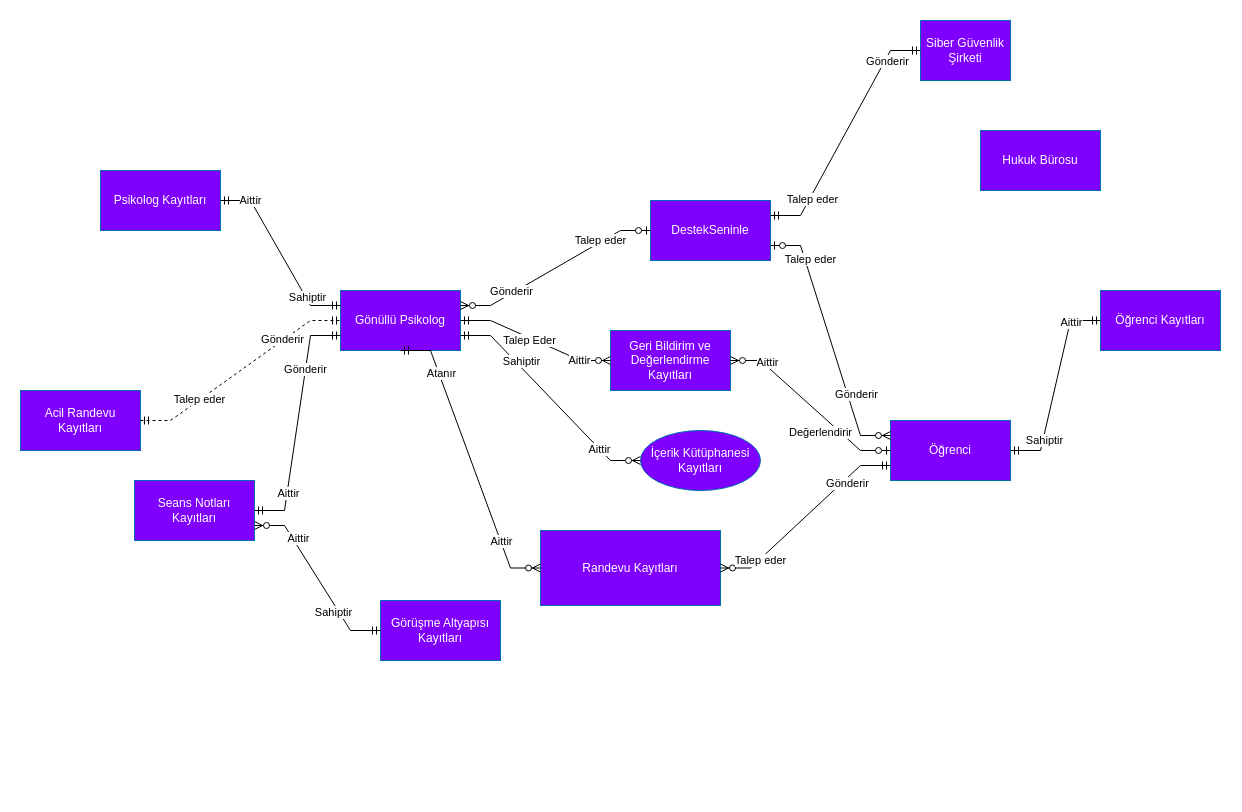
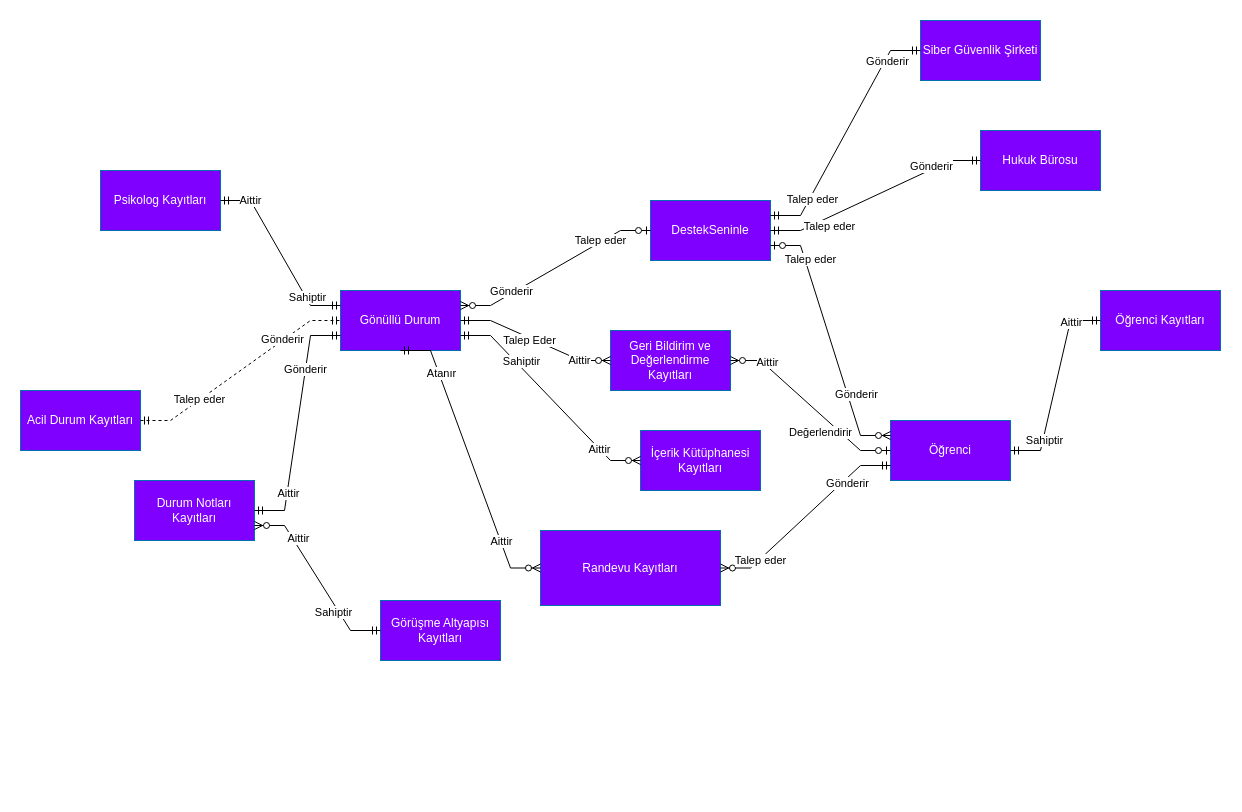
  <mxCell id="0" />
  <mxCell id="1" parent="0" />
- <mxCell id="2" value="Seans Notları Kayıtları" style="rounded=0;whiteSpace=wrap;html=1;fillColor=#7F00FF;fontColor=#ffffff;strokeColor=#006EAF;" vertex="1" parent="1"><mxGeometry x="134" y="480" width="120" height="60" as="geometry" /></mxCell>
+ <mxCell id="2" value="Durum Notları Kayıtları" style="rounded=0;whiteSpace=wrap;html=1;fillColor=#7F00FF;fontColor=#ffffff;strokeColor=#006EAF;" vertex="1" parent="1"><mxGeometry x="134" y="480" width="120" height="60" as="geometry" /></mxCell>
  <mxCell id="3" value="Görüşme Altyapısı Kayıtları" style="rounded=0;whiteSpace=wrap;html=1;fillColor=#7F00FF;fontColor=#ffffff;strokeColor=#006EAF;" vertex="1" parent="1"><mxGeometry x="380" y="600" width="120" height="60" as="geometry" /></mxCell>
  <mxCell id="4" value="Randevu Kayıtları" style="rounded=0;whiteSpace=wrap;html=1;fillColor=#7F00FF;fontColor=#ffffff;strokeColor=#006EAF;" vertex="1" parent="1"><mxGeometry x="540" y="530" width="180" height="75" as="geometry" /></mxCell>
  <mxCell id="5" value="Öğrenci Kayıtları" style="rounded=0;whiteSpace=wrap;html=1;fillColor=#7F00FF;fontColor=#ffffff;strokeColor=#006EAF;" vertex="1" parent="1"><mxGeometry x="1100" y="290" width="120" height="60" as="geometry" /></mxCell>
  <mxCell id="6" value="Psikolog Kayıtları" style="rounded=0;whiteSpace=wrap;html=1;fillColor=#7F00FF;fontColor=#ffffff;strokeColor=#006EAF;" vertex="1" parent="1"><mxGeometry x="100" y="170" width="120" height="60" as="geometry" /></mxCell>
- <mxCell id="7" value="Siber Güvenlik Şirketi" style="rounded=0;whiteSpace=wrap;html=1;fillColor=#7F00FF;fontColor=#ffffff;strokeColor=#006EAF;" vertex="1" parent="1"><mxGeometry x="920" y="20" width="90" height="60" as="geometry" /></mxCell>
+ <mxCell id="7" value="Siber Güvenlik Şirketi" style="rounded=0;whiteSpace=wrap;html=1;fillColor=#7F00FF;fontColor=#ffffff;strokeColor=#006EAF;" vertex="1" parent="1"><mxGeometry x="920" y="20" width="120" height="60" as="geometry" /></mxCell>
  <mxCell id="8" value="Hukuk Bürosu" style="rounded=0;whiteSpace=wrap;html=1;fillColor=#7F00FF;fontColor=#ffffff;strokeColor=#006EAF;" vertex="1" parent="1"><mxGeometry x="980" y="130" width="120" height="60" as="geometry" /></mxCell>
- <mxCell id="9" value="Gönüllü Psikolog" style="rounded=0;whiteSpace=wrap;html=1;fillColor=#7F00FF;fontColor=#ffffff;strokeColor=#006EAF;" vertex="1" parent="1"><mxGeometry x="340" y="290" width="120" height="60" as="geometry" /></mxCell>
+ <mxCell id="9" value="Gönüllü Durum" style="rounded=0;whiteSpace=wrap;html=1;fillColor=#7F00FF;fontColor=#ffffff;strokeColor=#006EAF;" vertex="1" parent="1"><mxGeometry x="340" y="290" width="120" height="60" as="geometry" /></mxCell>
  <mxCell id="10" value="Öğrenci" style="rounded=0;whiteSpace=wrap;html=1;fillColor=#7F00FF;fontColor=#ffffff;strokeColor=#006EAF;" vertex="1" parent="1"><mxGeometry x="890" y="420" width="120" height="60" as="geometry" /></mxCell>
- <mxCell id="11" value="İçerik Kütüphanesi Kayıtları" style="ellipse;whiteSpace=wrap;html=1;fillColor=#7F00FF;fontColor=#ffffff;strokeColor=#006EAF;" vertex="1" parent="1"><mxGeometry x="640" y="430" width="120" height="60" as="geometry" /></mxCell>
+ <mxCell id="11" value="İçerik Kütüphanesi Kayıtları" style="rounded=0;whiteSpace=wrap;html=1;fillColor=#7F00FF;fontColor=#ffffff;strokeColor=#006EAF;" vertex="1" parent="1"><mxGeometry x="640" y="430" width="120" height="60" as="geometry" /></mxCell>
  <mxCell id="12" value="Geri Bildirim ve Değerlendirme Kayıtları" style="rounded=0;whiteSpace=wrap;html=1;fillColor=#7F00FF;fontColor=#ffffff;strokeColor=#006EAF;" vertex="1" parent="1"><mxGeometry x="610" y="330" width="120" height="60" as="geometry" /></mxCell>
- <mxCell id="13" value="Acil Randevu Kayıtları" style="rounded=0;whiteSpace=wrap;html=1;fillColor=#7F00FF;fontColor=#ffffff;strokeColor=#006EAF;" vertex="1" parent="1"><mxGeometry x="20" y="390" width="120" height="60" as="geometry" /></mxCell>
+ <mxCell id="13" value="Acil Durum Kayıtları" style="rounded=0;whiteSpace=wrap;html=1;fillColor=#7F00FF;fontColor=#ffffff;strokeColor=#006EAF;" vertex="1" parent="1"><mxGeometry x="20" y="390" width="120" height="60" as="geometry" /></mxCell>
  <mxCell id="14" value="" style="edgeStyle=entityRelationEdgeStyle;fontSize=12;html=1;endArrow=ERmandOne;startArrow=ERmandOne;rounded=0;exitX=0;exitY=0.5;exitDx=0;exitDy=0;entryX=1;entryY=0.5;entryDx=0;entryDy=0;" edge="1" parent="1" source="5" target="10"><mxGeometry width="100" height="100" relative="1" as="geometry"><mxPoint x="660" y="520" as="sourcePoint" /><mxPoint x="770" y="600" as="targetPoint" /><Array as="points"><mxPoint x="740" y="570" /></Array></mxGeometry></mxCell>
  <mxCell id="15" value="Sahiptir" style="edgeLabel;html=1;align=center;verticalAlign=middle;resizable=0;points=[];" vertex="1" connectable="0" parent="14"><mxGeometry x="0.574" y="1" relative="1" as="geometry"><mxPoint as="offset" /></mxGeometry></mxCell>
  <mxCell id="16" value="Aittir" style="edgeLabel;html=1;align=center;verticalAlign=middle;resizable=0;points=[];" vertex="1" connectable="0" parent="14"><mxGeometry x="-0.68" y="1" relative="1" as="geometry"><mxPoint as="offset" /></mxGeometry></mxCell>
  <mxCell id="17" value="" style="edgeStyle=entityRelationEdgeStyle;fontSize=12;html=1;endArrow=ERmandOne;startArrow=ERmandOne;rounded=0;entryX=0;entryY=0.25;entryDx=0;entryDy=0;exitX=1;exitY=0.5;exitDx=0;exitDy=0;" edge="1" parent="1" source="6" target="9"><mxGeometry width="100" height="100" relative="1" as="geometry"><mxPoint x="210" y="255" as="sourcePoint" /><mxPoint x="300" y="385" as="targetPoint" /><Array as="points"><mxPoint x="290" y="305" /></Array></mxGeometry></mxCell>
  <mxCell id="18" value="Sahiptir" style="edgeLabel;html=1;align=center;verticalAlign=middle;resizable=0;points=[];" vertex="1" connectable="0" parent="17"><mxGeometry x="0.574" y="1" relative="1" as="geometry"><mxPoint as="offset" /></mxGeometry></mxCell>
  <mxCell id="19" value="Aittir" style="edgeLabel;html=1;align=center;verticalAlign=middle;resizable=0;points=[];" vertex="1" connectable="0" parent="17"><mxGeometry x="-0.68" y="1" relative="1" as="geometry"><mxPoint as="offset" /></mxGeometry></mxCell>
  <mxCell id="20" value="" style="edgeStyle=entityRelationEdgeStyle;fontSize=12;html=1;endArrow=ERzeroToMany;startArrow=ERzeroToOne;rounded=0;entryX=1;entryY=0.5;entryDx=0;entryDy=0;exitX=0;exitY=0.5;exitDx=0;exitDy=0;" edge="1" parent="1" source="10" target="12"><mxGeometry width="100" height="100" relative="1" as="geometry"><mxPoint x="660" y="580" as="sourcePoint" /><mxPoint x="540" y="780" as="targetPoint" /><Array as="points"><mxPoint x="510" y="790" /></Array></mxGeometry></mxCell>
  <mxCell id="21" value="Değerlendirir" style="edgeLabel;html=1;align=center;verticalAlign=middle;resizable=0;points=[];" vertex="1" connectable="0" parent="20"><mxGeometry x="-0.533" relative="1" as="geometry"><mxPoint x="-29" y="-8" as="offset" /></mxGeometry></mxCell>
  <mxCell id="22" value="Aittir" style="edgeLabel;html=1;align=center;verticalAlign=middle;resizable=0;points=[];" vertex="1" connectable="0" parent="20"><mxGeometry x="0.631" y="-3" relative="1" as="geometry"><mxPoint as="offset" /></mxGeometry></mxCell>
  <mxCell id="23" value="" style="edgeStyle=entityRelationEdgeStyle;fontSize=12;html=1;endArrow=ERzeroToMany;startArrow=ERmandOne;rounded=0;entryX=0;entryY=0.5;entryDx=0;entryDy=0;exitX=1;exitY=0.5;exitDx=0;exitDy=0;" edge="1" parent="1" source="9" target="12"><mxGeometry width="100" height="100" relative="1" as="geometry"><mxPoint x="260" y="390" as="sourcePoint" /><mxPoint x="430" y="540" as="targetPoint" /><Array as="points"><mxPoint x="270" y="430" /><mxPoint x="550" y="390" /><mxPoint x="290" y="500" /><mxPoint x="410" y="410" /><mxPoint x="410" y="410" /><mxPoint x="410" y="455" /><mxPoint x="560" y="390" /><mxPoint x="460" y="400" /></Array></mxGeometry></mxCell>
  <mxCell id="24" value="Aittir" style="edgeLabel;html=1;align=center;verticalAlign=middle;resizable=0;points=[];" vertex="1" connectable="0" parent="23"><mxGeometry x="0.6" relative="1" as="geometry"><mxPoint as="offset" /></mxGeometry></mxCell>
  <mxCell id="25" value="Talep Eder" style="edgeLabel;html=1;align=center;verticalAlign=middle;resizable=0;points=[];" vertex="1" connectable="0" parent="23"><mxGeometry x="-0.754" relative="1" as="geometry"><mxPoint x="49" y="19" as="offset" /></mxGeometry></mxCell>
  <mxCell id="26" value="DestekSeninle" style="rounded=0;whiteSpace=wrap;html=1;fillColor=#7F00FF;fontColor=#ffffff;strokeColor=#006EAF;" vertex="1" parent="1"><mxGeometry x="650" y="200" width="120" height="60" as="geometry" /></mxCell>
  <mxCell id="27" value="" style="edgeStyle=entityRelationEdgeStyle;fontSize=12;html=1;endArrow=ERzeroToMany;startArrow=ERzeroToOne;rounded=0;entryX=1;entryY=0.25;entryDx=0;entryDy=0;exitX=0;exitY=0.5;exitDx=0;exitDy=0;" edge="1" parent="1" source="26" target="9"><mxGeometry width="100" height="100" relative="1" as="geometry"><mxPoint x="810" y="320" as="sourcePoint" /><mxPoint x="630" y="420" as="targetPoint" /><Array as="points"><mxPoint x="740" y="390" /><mxPoint x="640" y="400" /></Array></mxGeometry></mxCell>
  <mxCell id="28" value="Talep eder" style="edgeLabel;html=1;align=center;verticalAlign=middle;resizable=0;points=[];" vertex="1" connectable="0" parent="27"><mxGeometry x="-0.535" relative="1" as="geometry"><mxPoint x="-4" as="offset" /></mxGeometry></mxCell>
  <mxCell id="29" value="Gönderir" style="edgeLabel;html=1;align=center;verticalAlign=middle;resizable=0;points=[];" vertex="1" connectable="0" parent="27"><mxGeometry x="0.627" y="1" relative="1" as="geometry"><mxPoint x="12" y="-11" as="offset" /></mxGeometry></mxCell>
  <mxCell id="30" value="" style="edgeStyle=entityRelationEdgeStyle;fontSize=12;html=1;endArrow=ERzeroToMany;startArrow=ERzeroToOne;rounded=0;entryX=0;entryY=0.25;entryDx=0;entryDy=0;exitX=1;exitY=0.75;exitDx=0;exitDy=0;" edge="1" parent="1" source="26" target="10"><mxGeometry width="100" height="100" relative="1" as="geometry"><mxPoint x="850" y="330" as="sourcePoint" /><mxPoint x="670" y="430" as="targetPoint" /></mxGeometry></mxCell>
  <mxCell id="31" value="Talep eder" style="edgeLabel;html=1;align=center;verticalAlign=middle;resizable=0;points=[];" vertex="1" connectable="0" parent="30"><mxGeometry x="-0.535" relative="1" as="geometry"><mxPoint y="-15" as="offset" /></mxGeometry></mxCell>
  <mxCell id="32" value="Gönderir" style="edgeLabel;html=1;align=center;verticalAlign=middle;resizable=0;points=[];" vertex="1" connectable="0" parent="30"><mxGeometry x="0.627" y="1" relative="1" as="geometry"><mxPoint y="-24" as="offset" /></mxGeometry></mxCell>
  <mxCell id="33" value="" style="edgeStyle=entityRelationEdgeStyle;fontSize=12;html=1;endArrow=ERmandOne;startArrow=ERmandOne;rounded=0;entryX=0;entryY=0.5;entryDx=0;entryDy=0;exitX=1;exitY=0.5;exitDx=0;exitDy=0;dashed=1;" edge="1" parent="1" source="13" target="9"><mxGeometry width="100" height="100" relative="1" as="geometry"><mxPoint x="130" y="480" as="sourcePoint" /><mxPoint x="250" y="350" as="targetPoint" /></mxGeometry></mxCell>
  <mxCell id="34" value="Talep eder" style="edgeLabel;html=1;align=center;verticalAlign=middle;resizable=0;points=[];" vertex="1" connectable="0" parent="33"><mxGeometry x="-0.455" y="-1" relative="1" as="geometry"><mxPoint x="1" y="-3" as="offset" /></mxGeometry></mxCell>
  <mxCell id="35" value="Gönderir" style="edgeLabel;html=1;align=center;verticalAlign=middle;resizable=0;points=[];" vertex="1" connectable="0" parent="33"><mxGeometry x="0.569" y="-1" relative="1" as="geometry"><mxPoint x="-13" y="6" as="offset" /></mxGeometry></mxCell>
  <mxCell id="36" value="" style="edgeStyle=entityRelationEdgeStyle;fontSize=12;html=1;endArrow=ERmandOne;startArrow=ERmandOne;rounded=0;exitX=1;exitY=0.25;exitDx=0;exitDy=0;entryX=0;entryY=0.5;entryDx=0;entryDy=0;" edge="1" parent="1" source="26" target="7"><mxGeometry width="100" height="100" relative="1" as="geometry"><mxPoint x="730" y="40" as="sourcePoint" /><mxPoint x="887" y="157" as="targetPoint" /><Array as="points"><mxPoint x="837" y="47" /><mxPoint x="847" y="87" /><mxPoint x="757" y="287" /><mxPoint x="867" y="107" /><mxPoint x="827" y="107" /><mxPoint x="857" y="147" /><mxPoint x="837" y="127" /></Array></mxGeometry></mxCell>
  <mxCell id="37" value="Talep eder" style="edgeLabel;html=1;align=center;verticalAlign=middle;resizable=0;points=[];" vertex="1" connectable="0" parent="36"><mxGeometry x="-0.594" y="-2" relative="1" as="geometry"><mxPoint as="offset" /></mxGeometry></mxCell>
  <mxCell id="38" value="Gönderir" style="edgeLabel;html=1;align=center;verticalAlign=middle;resizable=0;points=[];" vertex="1" connectable="0" parent="36"><mxGeometry x="0.543" relative="1" as="geometry"><mxPoint x="9" y="-13" as="offset" /></mxGeometry></mxCell>
+ <mxCell id="39" value="" style="edgeStyle=entityRelationEdgeStyle;fontSize=12;html=1;endArrow=ERmandOne;startArrow=ERmandOne;rounded=0;exitX=1;exitY=0.5;exitDx=0;exitDy=0;entryX=0;entryY=0.5;entryDx=0;entryDy=0;" edge="1" parent="1" source="26" target="8"><mxGeometry width="100" height="100" relative="1" as="geometry"><mxPoint x="980" y="200" as="sourcePoint" /><mxPoint x="1137" y="317" as="targetPoint" /><Array as="points"><mxPoint x="1087" y="207" /><mxPoint x="1097" y="247" /><mxPoint x="1007" y="447" /><mxPoint x="1117" y="267" /><mxPoint x="1077" y="267" /><mxPoint x="1107" y="307" /><mxPoint x="1087" y="287" /></Array></mxGeometry></mxCell>
+ <mxCell id="40" value="Talep eder" style="edgeLabel;html=1;align=center;verticalAlign=middle;resizable=0;points=[];" vertex="1" connectable="0" parent="39"><mxGeometry x="-0.594" y="-2" relative="1" as="geometry"><mxPoint x="13" as="offset" /></mxGeometry></mxCell>
+ <mxCell id="41" value="Gönderir" style="edgeLabel;html=1;align=center;verticalAlign=middle;resizable=0;points=[];" vertex="1" connectable="0" parent="39"><mxGeometry x="0.543" relative="1" as="geometry"><mxPoint y="-4" as="offset" /></mxGeometry></mxCell>
  <mxCell id="42" value="" style="edgeStyle=entityRelationEdgeStyle;fontSize=12;html=1;endArrow=ERmandOne;startArrow=ERmandOne;rounded=0;exitX=0;exitY=0.75;exitDx=0;exitDy=0;entryX=1;entryY=0.5;entryDx=0;entryDy=0;" edge="1" parent="1" source="9" target="2"><mxGeometry width="100" height="100" relative="1" as="geometry"><mxPoint x="370" y="470" as="sourcePoint" /><mxPoint x="410" y="600" as="targetPoint" /><Array as="points"><mxPoint x="520" y="435" /></Array></mxGeometry></mxCell>
  <mxCell id="43" value="Gönderir" style="edgeLabel;html=1;align=center;verticalAlign=middle;resizable=0;points=[];" vertex="1" connectable="0" parent="42"><mxGeometry x="-0.556" y="-2" relative="1" as="geometry"><mxPoint y="11" as="offset" /></mxGeometry></mxCell>
  <mxCell id="44" value="Aittir" style="edgeLabel;html=1;align=center;verticalAlign=middle;resizable=0;points=[];" vertex="1" connectable="0" parent="42"><mxGeometry x="0.596" y="1" relative="1" as="geometry"><mxPoint as="offset" /></mxGeometry></mxCell>
  <mxCell id="45" value="" style="edgeStyle=entityRelationEdgeStyle;fontSize=12;html=1;endArrow=ERzeroToMany;startArrow=ERmandOne;rounded=0;exitX=1;exitY=0.75;exitDx=0;exitDy=0;entryX=0;entryY=0.5;entryDx=0;entryDy=0;" edge="1" parent="1" source="9" target="11"><mxGeometry width="100" height="100" relative="1" as="geometry"><mxPoint x="640" y="540" as="sourcePoint" /><mxPoint x="400" y="560" as="targetPoint" /></mxGeometry></mxCell>
  <mxCell id="46" value="Aittir" style="edgeLabel;html=1;align=center;verticalAlign=middle;resizable=0;points=[];" vertex="1" connectable="0" parent="45"><mxGeometry x="0.6" relative="1" as="geometry"><mxPoint as="offset" /></mxGeometry></mxCell>
  <mxCell id="47" value="Sahiptir" style="edgeLabel;html=1;align=center;verticalAlign=middle;resizable=0;points=[];" vertex="1" connectable="0" parent="45"><mxGeometry x="-0.617" y="3" relative="1" as="geometry"><mxPoint x="18" y="17" as="offset" /></mxGeometry></mxCell>
  <mxCell id="48" value="" style="edgeStyle=entityRelationEdgeStyle;fontSize=12;html=1;endArrow=ERzeroToMany;startArrow=ERmandOne;rounded=0;exitX=0;exitY=0.75;exitDx=0;exitDy=0;entryX=1;entryY=0.5;entryDx=0;entryDy=0;" edge="1" parent="1" source="10" target="4"><mxGeometry width="100" height="100" relative="1" as="geometry"><mxPoint x="730" y="560" as="sourcePoint" /><mxPoint x="847" y="745" as="targetPoint" /></mxGeometry></mxCell>
  <mxCell id="49" value="Talep eder" style="edgeLabel;html=1;align=center;verticalAlign=middle;resizable=0;points=[];" vertex="1" connectable="0" parent="48"><mxGeometry x="0.6" relative="1" as="geometry"><mxPoint as="offset" /></mxGeometry></mxCell>
  <mxCell id="50" value="Gönderir" style="edgeLabel;html=1;align=center;verticalAlign=middle;resizable=0;points=[];" vertex="1" connectable="0" parent="48"><mxGeometry x="-0.617" y="3" relative="1" as="geometry"><mxPoint x="-8" y="8" as="offset" /></mxGeometry></mxCell>
  <mxCell id="51" value="" style="edgeStyle=entityRelationEdgeStyle;fontSize=12;html=1;endArrow=ERzeroToMany;startArrow=ERmandOne;rounded=0;exitX=0.5;exitY=1;exitDx=0;exitDy=0;entryX=0;entryY=0.5;entryDx=0;entryDy=0;" edge="1" parent="1" source="9" target="4"><mxGeometry width="100" height="100" relative="1" as="geometry"><mxPoint x="900" y="475" as="sourcePoint" /><mxPoint x="650" y="670" as="targetPoint" /></mxGeometry></mxCell>
  <mxCell id="52" value="Aittir" style="edgeLabel;html=1;align=center;verticalAlign=middle;resizable=0;points=[];" vertex="1" connectable="0" parent="51"><mxGeometry x="0.6" relative="1" as="geometry"><mxPoint as="offset" /></mxGeometry></mxCell>
  <mxCell id="53" value="Atanır" style="edgeLabel;html=1;align=center;verticalAlign=middle;resizable=0;points=[];" vertex="1" connectable="0" parent="51"><mxGeometry x="-0.617" y="3" relative="1" as="geometry"><mxPoint x="-1" y="-1" as="offset" /></mxGeometry></mxCell>
  <mxCell id="54" value="" style="edgeStyle=entityRelationEdgeStyle;fontSize=12;html=1;endArrow=ERzeroToMany;startArrow=ERmandOne;rounded=0;exitX=0;exitY=0.5;exitDx=0;exitDy=0;entryX=1;entryY=0.75;entryDx=0;entryDy=0;" edge="1" parent="1" source="3" target="2"><mxGeometry width="100" height="100" relative="1" as="geometry"><mxPoint x="900" y="600" as="sourcePoint" /><mxPoint x="640" y="685" as="targetPoint" /></mxGeometry></mxCell>
  <mxCell id="55" value="Aittir" style="edgeLabel;html=1;align=center;verticalAlign=middle;resizable=0;points=[];" vertex="1" connectable="0" parent="54"><mxGeometry x="0.6" relative="1" as="geometry"><mxPoint x="10" y="7" as="offset" /></mxGeometry></mxCell>
  <mxCell id="56" value="Sahiptir" style="edgeLabel;html=1;align=center;verticalAlign=middle;resizable=0;points=[];" vertex="1" connectable="0" parent="54"><mxGeometry x="-0.617" y="3" relative="1" as="geometry"><mxPoint x="-12" y="-16" as="offset" /></mxGeometry></mxCell>
